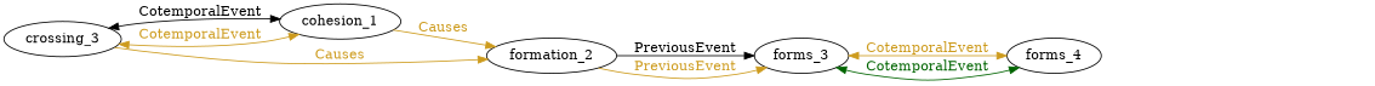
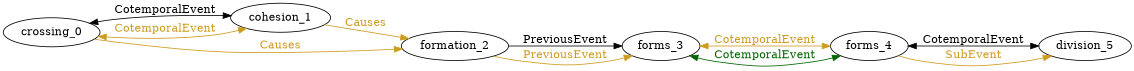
  digraph {
    rankdir=LR
    edge [color=goldenrod3 fontcolor=goldenrod3]
-   n1 [label=crossing_3]
+   n1 [label=crossing_0]
    n2 [label=cohesion_1]
    n3 [label=formation_2]
    n4 [label=forms_3]
    n5 [label=forms_4]
+   n6 [label=division_5]
    n1 -> n2 [color=Black dir=both fontcolor=black label=CotemporalEvent]
    n1 -> n2 [dir=both label=CotemporalEvent]
    n1 -> n3 [label=Causes]
    n2 -> n3 [label=Causes]
    n3 -> n4 [color=Black fontcolor=black label=PreviousEvent]
    n3 -> n4 [label=PreviousEvent]
    n4 -> n5 [dir=both label=CotemporalEvent]
    n4 -> n5 [color=darkgreen dir=both fontcolor=darkgreen label=CotemporalEvent]
+   n5 -> n6 [color=Black dir=both fontcolor=black label=CotemporalEvent]
+   n5 -> n6 [label=SubEvent]
  }
